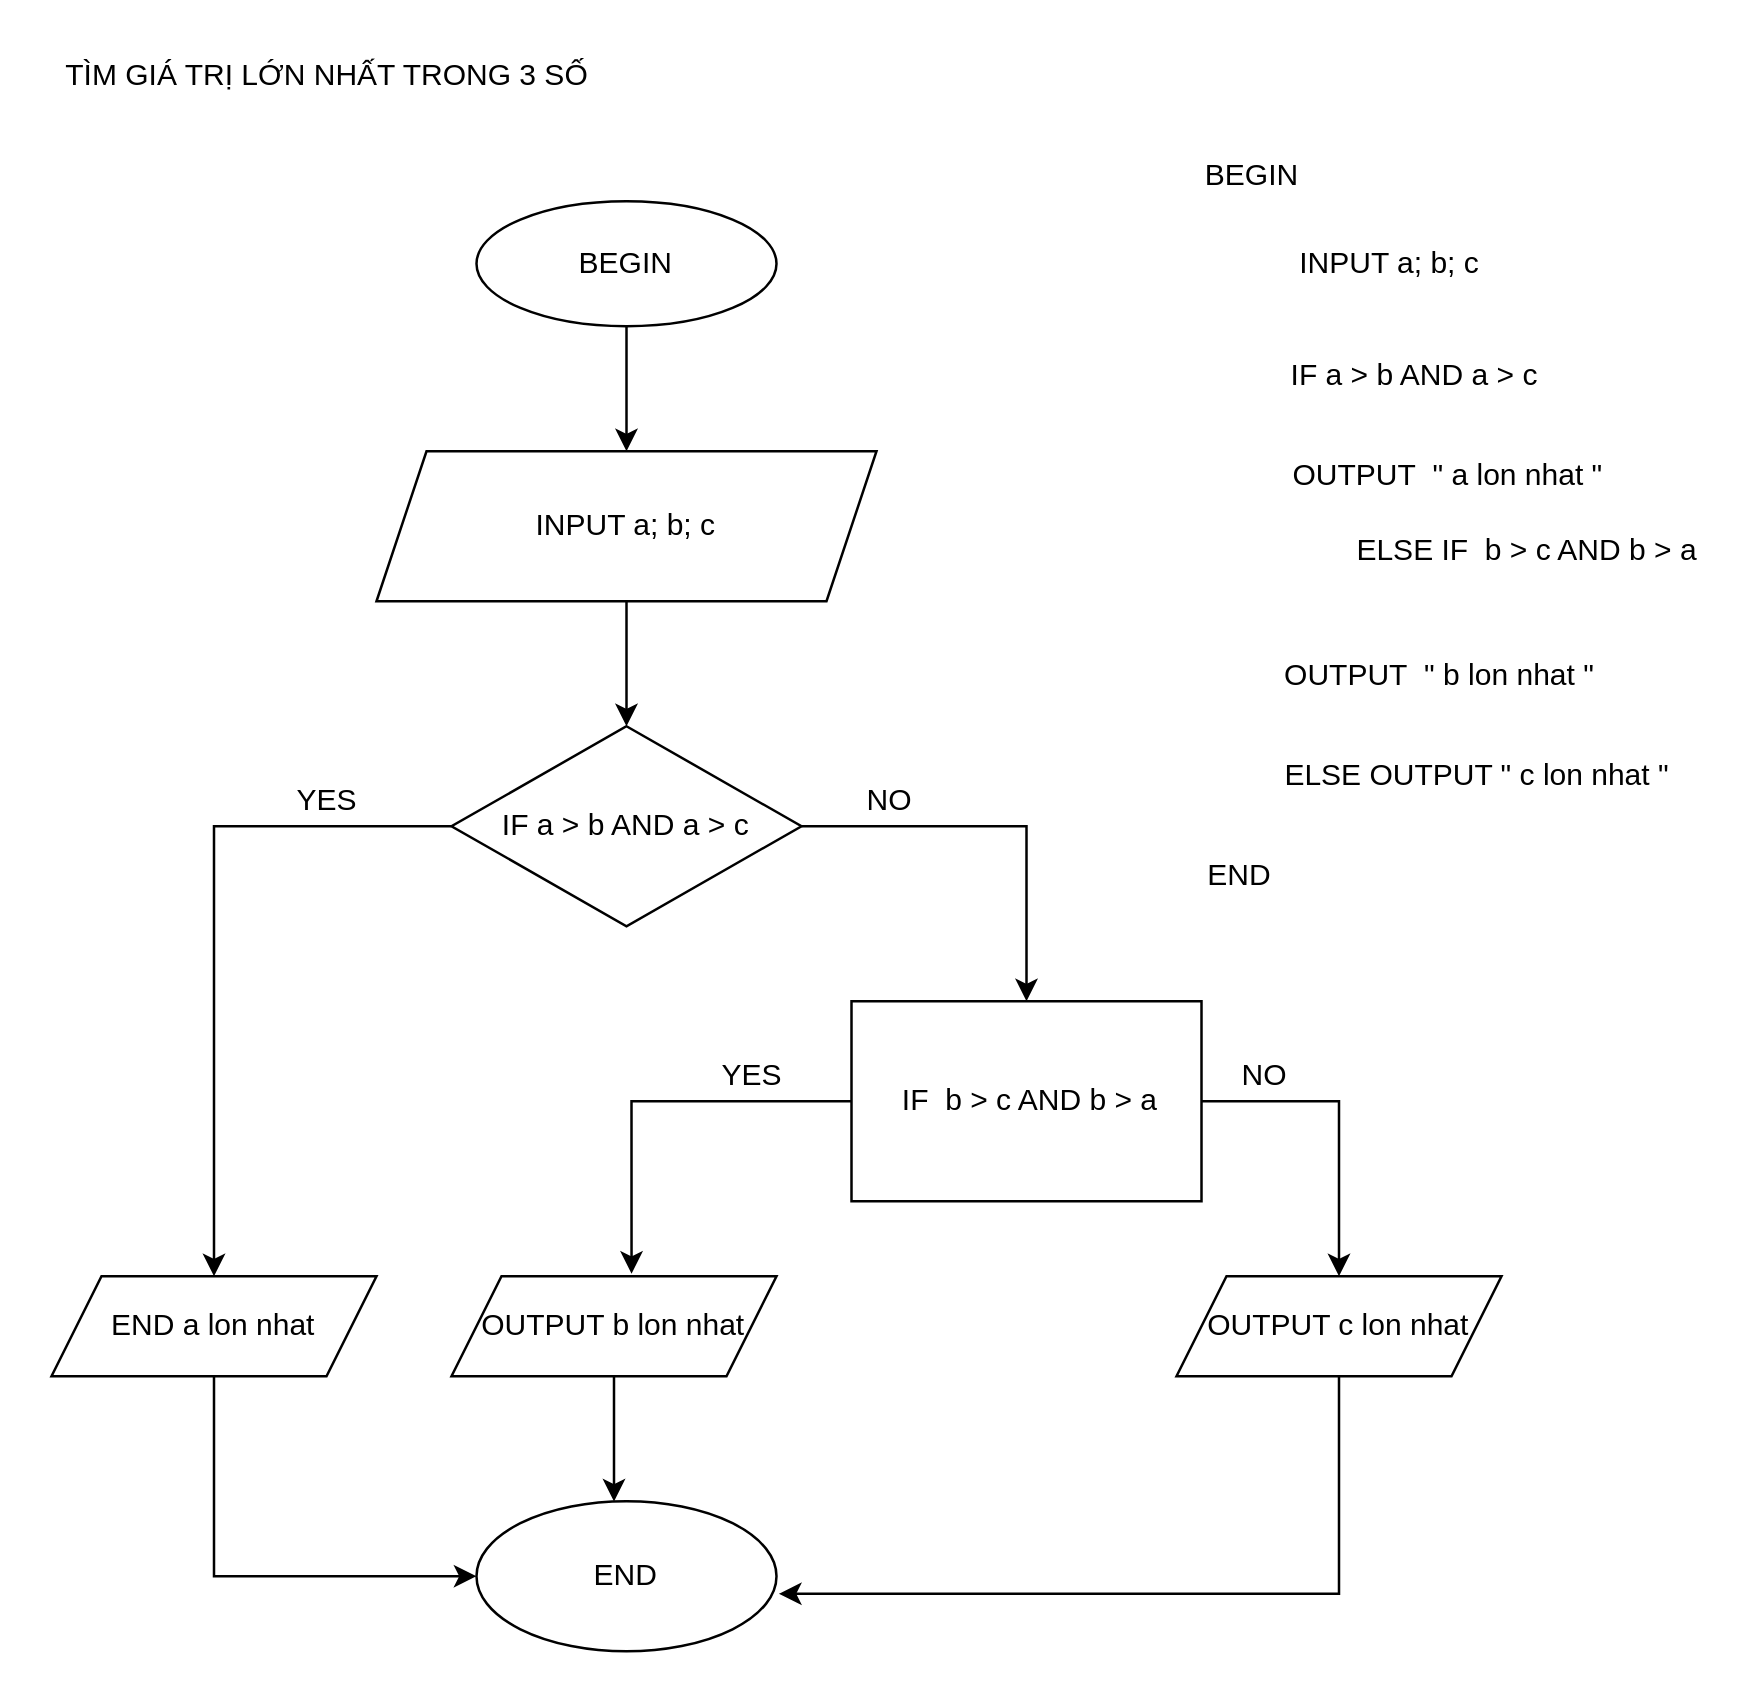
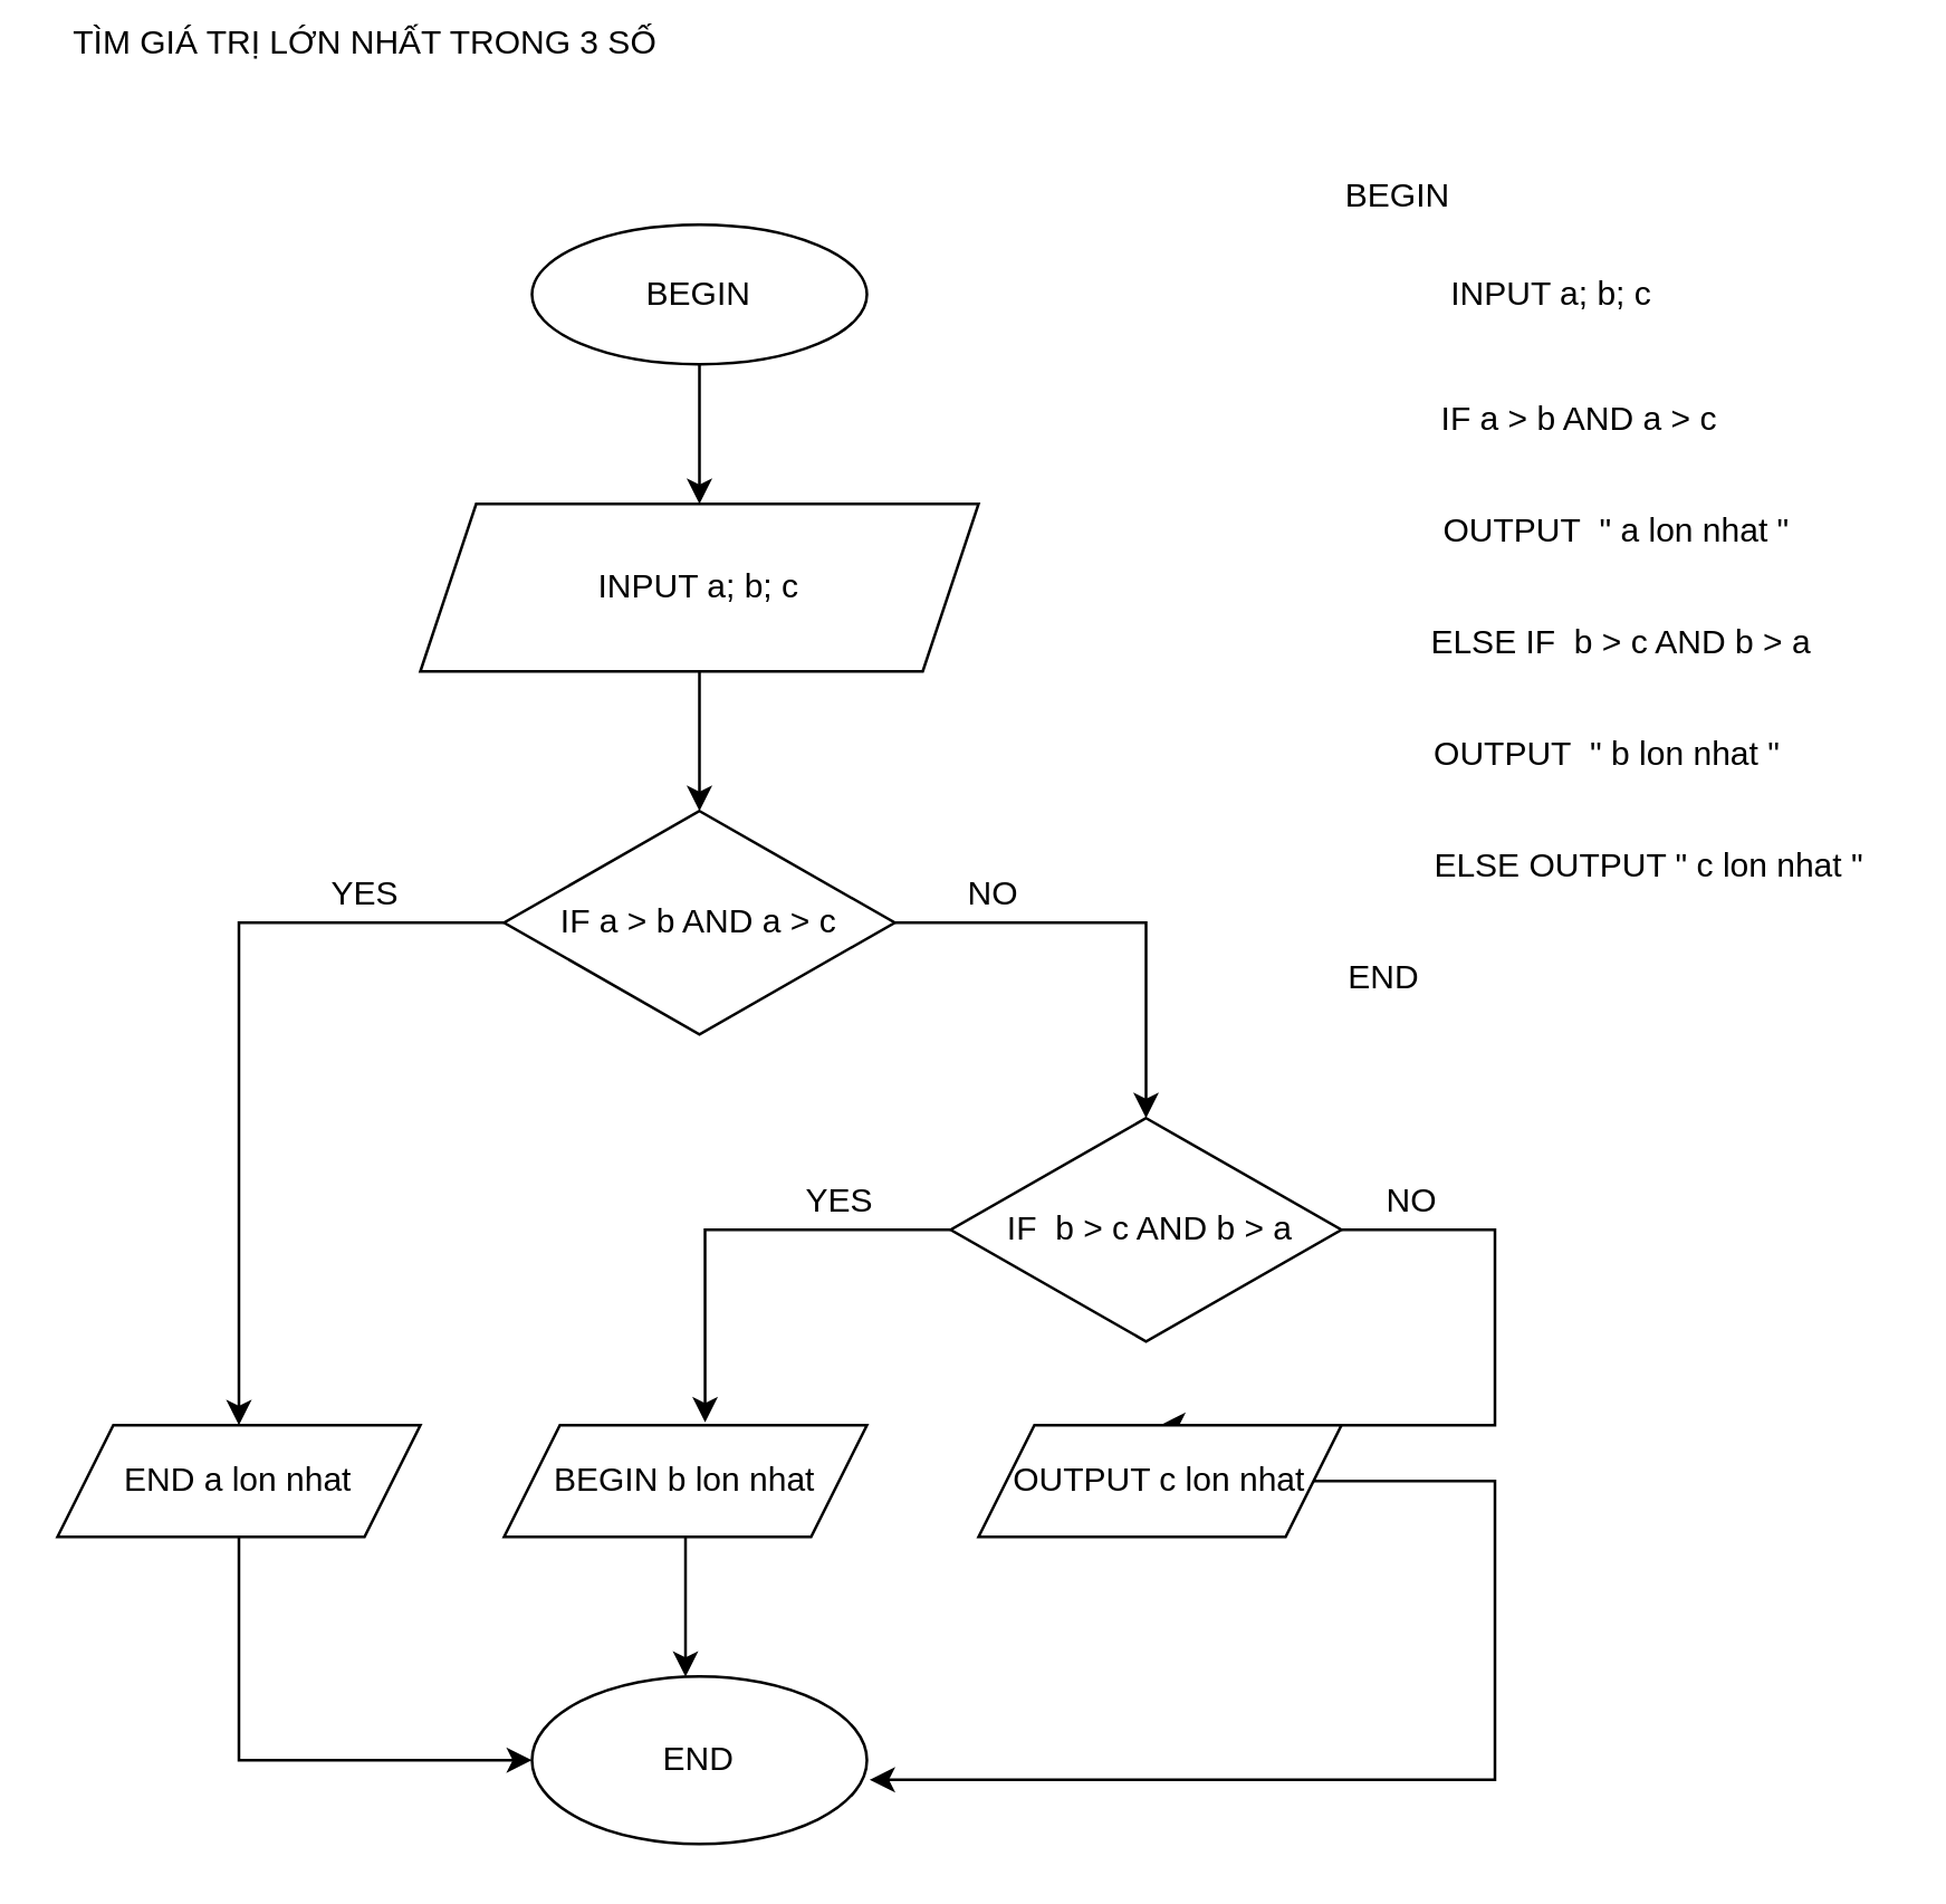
  <mxCell id="0" />
  <mxCell id="1" parent="0" />
  <mxCell id="2" style="edgeStyle=orthogonalEdgeStyle;rounded=0;orthogonalLoop=1;jettySize=auto;html=1;entryX=0.5;entryY=0;entryDx=0;entryDy=0;" edge="1" parent="1" source="3" target="6"><mxGeometry relative="1" as="geometry" /></mxCell>
  <mxCell id="3" value="BEGIN" style="ellipse;whiteSpace=wrap;html=1;" vertex="1" parent="1"><mxGeometry x="190" y="80" width="120" height="50" as="geometry" /></mxCell>
- <mxCell id="4" value="TÌM GIÁ TRỊ LỚN NHẤT TRONG 3 SỐ" style="text;html=1;align=center;verticalAlign=middle;resizable=0;points=[];autosize=1;" vertex="1" parent="1"><mxGeometry x="20" y="20" width="220" height="20" as="geometry" /></mxCell>
+ <mxCell id="4" value="TÌM GIÁ TRỊ LỚN NHẤT TRONG 3 SỐ" style="text;html=1;align=center;verticalAlign=middle;resizable=0;points=[];autosize=1;" vertex="1" parent="1"><mxGeometry x="20" y="5" width="220" height="20" as="geometry" /></mxCell>
  <mxCell id="5" style="edgeStyle=orthogonalEdgeStyle;rounded=0;orthogonalLoop=1;jettySize=auto;html=1;exitX=0.5;exitY=1;exitDx=0;exitDy=0;entryX=0.5;entryY=0;entryDx=0;entryDy=0;" edge="1" parent="1" source="6" target="9"><mxGeometry relative="1" as="geometry" /></mxCell>
  <mxCell id="6" value="INPUT a; b; c" style="shape=parallelogram;perimeter=parallelogramPerimeter;whiteSpace=wrap;html=1;fixedSize=1;" vertex="1" parent="1"><mxGeometry x="150" y="180" width="200" height="60" as="geometry" /></mxCell>
  <mxCell id="7" style="edgeStyle=orthogonalEdgeStyle;rounded=0;orthogonalLoop=1;jettySize=auto;html=1;entryX=0.5;entryY=0;entryDx=0;entryDy=0;" edge="1" parent="1" source="9" target="11"><mxGeometry relative="1" as="geometry" /></mxCell>
  <mxCell id="8" style="edgeStyle=orthogonalEdgeStyle;rounded=0;orthogonalLoop=1;jettySize=auto;html=1;exitX=1;exitY=0.5;exitDx=0;exitDy=0;entryX=0.5;entryY=0;entryDx=0;entryDy=0;" edge="1" parent="1" source="9" target="14"><mxGeometry relative="1" as="geometry" /></mxCell>
  <mxCell id="9" value="IF a &amp;gt; b AND a &amp;gt; c" style="rhombus;whiteSpace=wrap;html=1;" vertex="1" parent="1"><mxGeometry x="180" y="290" width="140" height="80" as="geometry" /></mxCell>
  <mxCell id="10" style="edgeStyle=orthogonalEdgeStyle;rounded=0;orthogonalLoop=1;jettySize=auto;html=1;entryX=0;entryY=0.5;entryDx=0;entryDy=0;" edge="1" parent="1" source="11" target="19"><mxGeometry relative="1" as="geometry"><Array as="points"><mxPoint x="85" y="630" /></Array></mxGeometry></mxCell>
  <mxCell id="11" value="END a lon nhat" style="shape=parallelogram;perimeter=parallelogramPerimeter;whiteSpace=wrap;html=1;fixedSize=1;" vertex="1" parent="1"><mxGeometry x="20" y="510" width="130" height="40" as="geometry" /></mxCell>
  <mxCell id="12" style="edgeStyle=orthogonalEdgeStyle;rounded=0;orthogonalLoop=1;jettySize=auto;html=1;entryX=0.554;entryY=-0.025;entryDx=0;entryDy=0;entryPerimeter=0;" edge="1" parent="1" source="14" target="16"><mxGeometry relative="1" as="geometry" /></mxCell>
  <mxCell id="13" style="edgeStyle=orthogonalEdgeStyle;rounded=0;orthogonalLoop=1;jettySize=auto;html=1;entryX=0.5;entryY=0;entryDx=0;entryDy=0;" edge="1" parent="1" source="14" target="18"><mxGeometry relative="1" as="geometry"><Array as="points"><mxPoint x="535" y="440" /></Array></mxGeometry></mxCell>
- <mxCell id="14" value="&amp;nbsp;IF&amp;nbsp; b &amp;gt; c AND b &amp;gt; a" style="whiteSpace=wrap;html=1;rounded=0;" vertex="1" parent="1"><mxGeometry x="340" y="400" width="140" height="80" as="geometry" /></mxCell>
+ <mxCell id="14" value="&amp;nbsp;IF&amp;nbsp; b &amp;gt; c AND b &amp;gt; a" style="rhombus;whiteSpace=wrap;html=1;" vertex="1" parent="1"><mxGeometry x="340" y="400" width="140" height="80" as="geometry" /></mxCell>
  <mxCell id="15" style="edgeStyle=orthogonalEdgeStyle;rounded=0;orthogonalLoop=1;jettySize=auto;html=1;" edge="1" parent="1" source="16" target="19"><mxGeometry relative="1" as="geometry"><Array as="points"><mxPoint x="245" y="580" /><mxPoint x="245" y="580" /></Array></mxGeometry></mxCell>
- <mxCell id="16" value="OUTPUT b lon nhat" style="shape=parallelogram;perimeter=parallelogramPerimeter;whiteSpace=wrap;html=1;fixedSize=1;" vertex="1" parent="1"><mxGeometry x="180" y="510" width="130" height="40" as="geometry" /></mxCell>
+ <mxCell id="16" value="BEGIN b lon nhat" style="shape=parallelogram;perimeter=parallelogramPerimeter;whiteSpace=wrap;html=1;fixedSize=1;" vertex="1" parent="1"><mxGeometry x="180" y="510" width="130" height="40" as="geometry" /></mxCell>
  <mxCell id="17" style="edgeStyle=orthogonalEdgeStyle;rounded=0;orthogonalLoop=1;jettySize=auto;html=1;entryX=1.008;entryY=0.617;entryDx=0;entryDy=0;entryPerimeter=0;" edge="1" parent="1" source="18" target="19"><mxGeometry relative="1" as="geometry"><Array as="points"><mxPoint x="535" y="637" /></Array></mxGeometry></mxCell>
- <mxCell id="18" value="OUTPUT c lon nhat" style="shape=parallelogram;perimeter=parallelogramPerimeter;whiteSpace=wrap;html=1;fixedSize=1;" vertex="1" parent="1"><mxGeometry x="470" y="510" width="130" height="40" as="geometry" /></mxCell>
+ <mxCell id="18" value="OUTPUT c lon nhat" style="shape=parallelogram;perimeter=parallelogramPerimeter;whiteSpace=wrap;html=1;fixedSize=1;" vertex="1" parent="1"><mxGeometry x="350" y="510" width="130" height="40" as="geometry" /></mxCell>
  <mxCell id="19" value="END" style="ellipse;whiteSpace=wrap;html=1;" vertex="1" parent="1"><mxGeometry x="190" y="600" width="120" height="60" as="geometry" /></mxCell>
  <mxCell id="20" value="YES" style="text;html=1;align=center;verticalAlign=middle;resizable=0;points=[];autosize=1;" vertex="1" parent="1"><mxGeometry x="110" y="310" width="40" height="20" as="geometry" /></mxCell>
  <mxCell id="21" value="NO" style="text;html=1;align=center;verticalAlign=middle;resizable=0;points=[];autosize=1;" vertex="1" parent="1"><mxGeometry x="340" y="310" width="30" height="20" as="geometry" /></mxCell>
  <mxCell id="22" value="YES" style="text;html=1;align=center;verticalAlign=middle;resizable=0;points=[];autosize=1;" vertex="1" parent="1"><mxGeometry x="280" y="420" width="40" height="20" as="geometry" /></mxCell>
  <mxCell id="23" value="NO" style="text;html=1;align=center;verticalAlign=middle;resizable=0;points=[];autosize=1;" vertex="1" parent="1"><mxGeometry x="490" y="420" width="30" height="20" as="geometry" /></mxCell>
  <mxCell id="24" value="BEGIN" style="text;html=1;align=center;verticalAlign=middle;resizable=0;points=[];autosize=1;" vertex="1" parent="1"><mxGeometry x="475" y="60" width="50" height="20" as="geometry" /></mxCell>
  <mxCell id="25" value="&lt;span&gt;INPUT a; b; c&lt;/span&gt;" style="text;html=1;align=center;verticalAlign=middle;resizable=0;points=[];autosize=1;" vertex="1" parent="1"><mxGeometry x="510" y="95" width="90" height="20" as="geometry" /></mxCell>
  <mxCell id="26" value="IF a &amp;gt; b AND a &amp;gt; c" style="text;html=1;align=center;verticalAlign=middle;resizable=0;points=[];autosize=1;" vertex="1" parent="1"><mxGeometry x="510" y="140" width="110" height="20" as="geometry" /></mxCell>
  <mxCell id="27" value="OUTPUT&amp;nbsp; &quot; a lon nhat &quot;&amp;nbsp;" style="text;html=1;align=center;verticalAlign=middle;resizable=0;points=[];autosize=1;" vertex="1" parent="1"><mxGeometry x="510" y="180" width="140" height="20" as="geometry" /></mxCell>
- <mxCell id="28" value="&lt;span&gt;ELSE IF&amp;nbsp; b &amp;gt; c AND b &amp;gt; a&lt;/span&gt;" style="text;html=1;align=center;verticalAlign=middle;resizable=0;points=[];autosize=1;" vertex="1" parent="1"><mxGeometry x="535" y="210" width="150" height="20" as="geometry" /></mxCell>
+ <mxCell id="28" value="&lt;span&gt;ELSE IF&amp;nbsp; b &amp;gt; c AND b &amp;gt; a&lt;/span&gt;" style="text;html=1;align=center;verticalAlign=middle;resizable=0;points=[];autosize=1;" vertex="1" parent="1"><mxGeometry x="505" y="220" width="150" height="20" as="geometry" /></mxCell>
  <mxCell id="29" value="OUTPUT&amp;nbsp; &quot; b lon nhat &quot;" style="text;html=1;align=center;verticalAlign=middle;resizable=0;points=[];autosize=1;" vertex="1" parent="1"><mxGeometry x="505" y="260" width="140" height="20" as="geometry" /></mxCell>
  <mxCell id="30" value="ELSE OUTPUT &quot; c lon nhat &quot;" style="text;html=1;align=center;verticalAlign=middle;resizable=0;points=[];autosize=1;" vertex="1" parent="1"><mxGeometry x="505" y="300" width="170" height="20" as="geometry" /></mxCell>
  <mxCell id="31" value="END" style="text;html=1;align=center;verticalAlign=middle;resizable=0;points=[];autosize=1;" vertex="1" parent="1"><mxGeometry x="475" y="340" width="40" height="20" as="geometry" /></mxCell>
